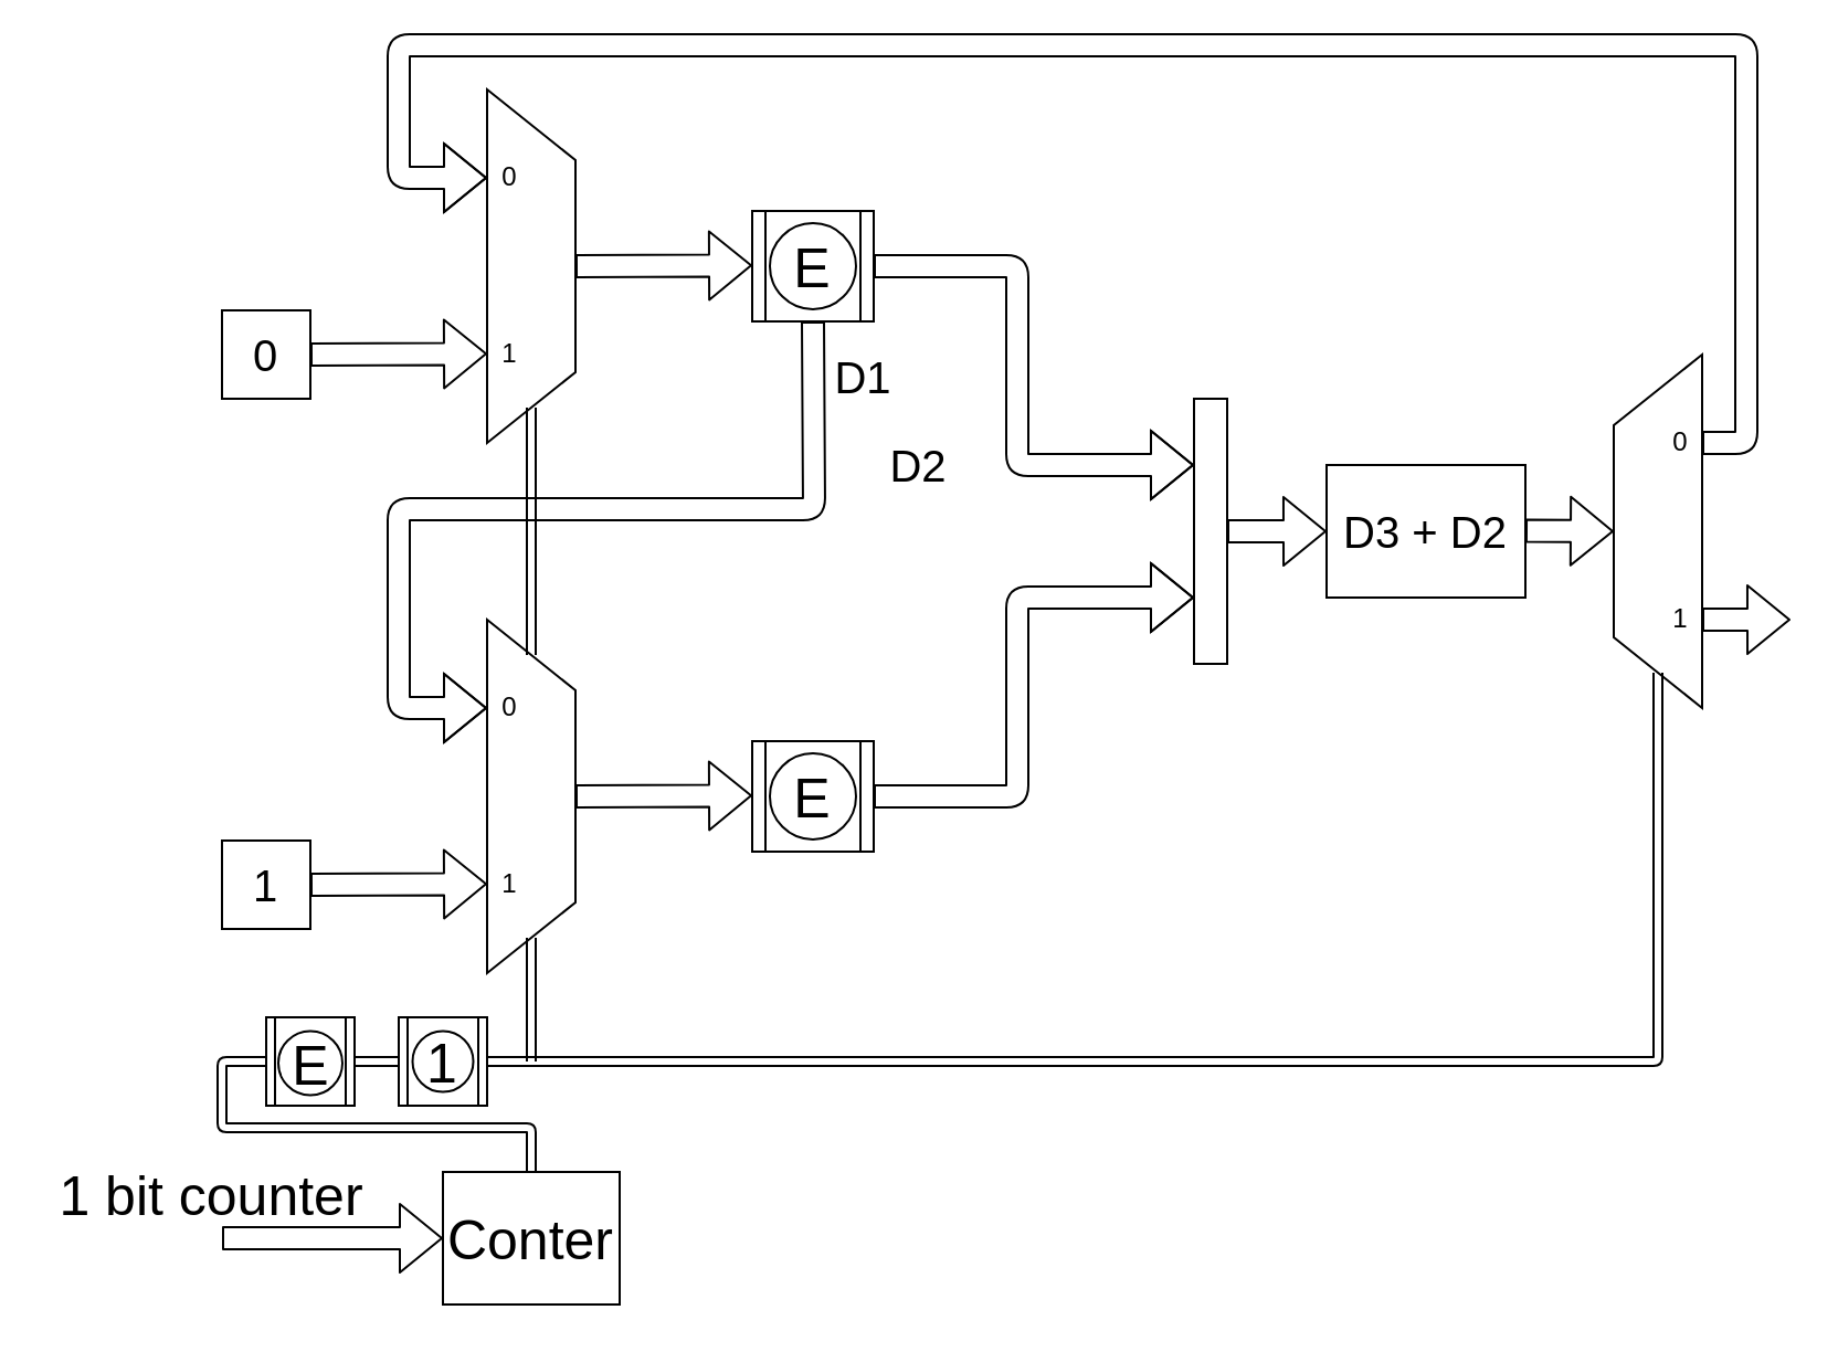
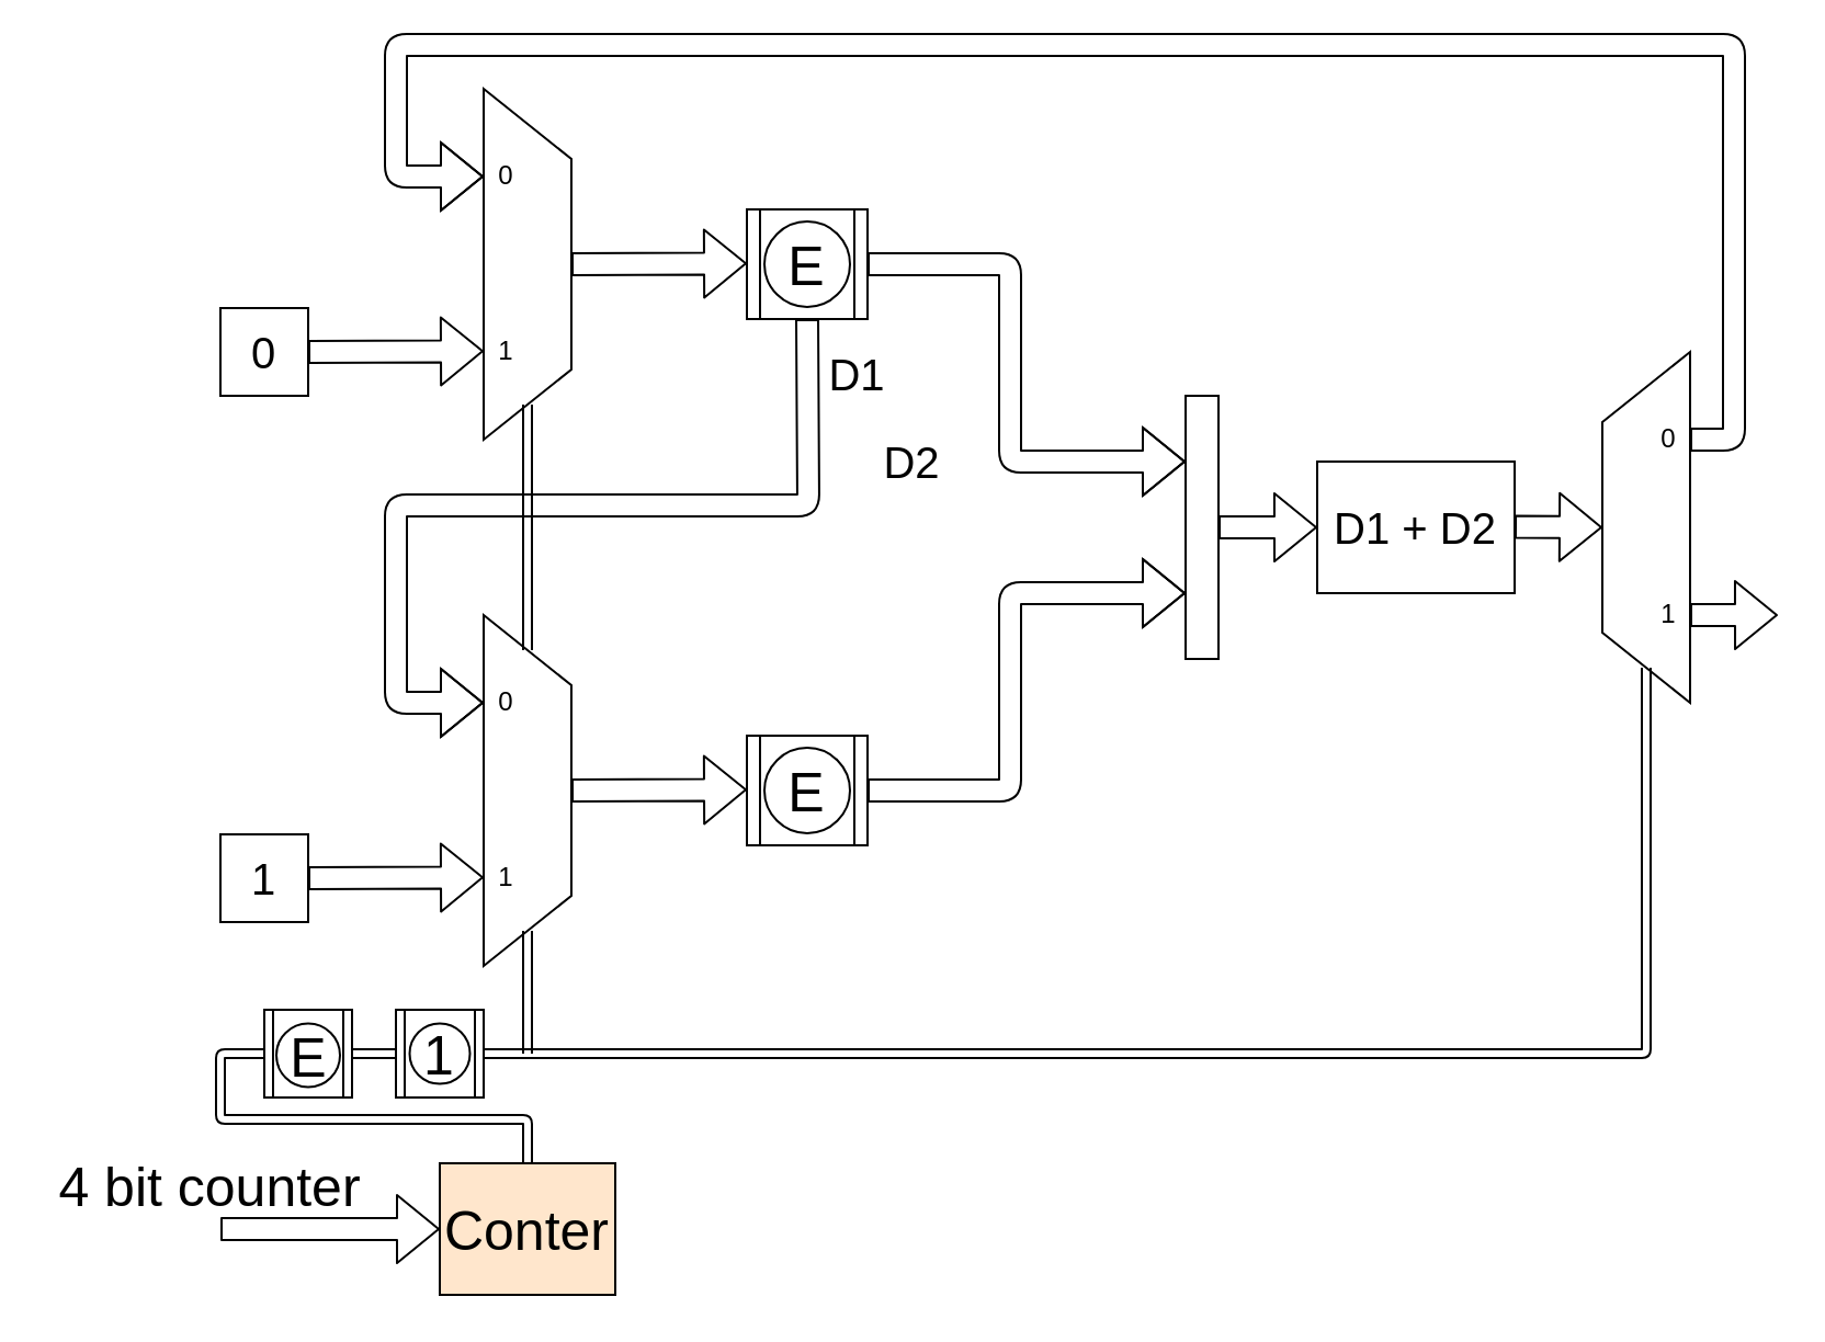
  <mxCell id="0" />
  <mxCell id="1" parent="0" />
  <mxCell id="2" value="" style="shape=trapezoid;perimeter=trapezoidPerimeter;whiteSpace=wrap;html=1;direction=south;" parent="1" vertex="1"><mxGeometry x="220" y="40" width="40" height="160" as="geometry" /></mxCell>
  <mxCell id="3" value="0" style="text;html=1;align=center;verticalAlign=middle;resizable=0;points=[];autosize=1;" parent="1" vertex="1"><mxGeometry x="220" y="70" width="20" height="20" as="geometry" /></mxCell>
  <mxCell id="4" value="1" style="text;html=1;align=center;verticalAlign=middle;resizable=0;points=[];autosize=1;" parent="1" vertex="1"><mxGeometry x="220" y="150" width="20" height="20" as="geometry" /></mxCell>
  <mxCell id="5" value="" style="shape=trapezoid;perimeter=trapezoidPerimeter;whiteSpace=wrap;html=1;direction=south;" parent="1" vertex="1"><mxGeometry x="220" y="280" width="40" height="160" as="geometry" /></mxCell>
  <mxCell id="6" value="0" style="text;html=1;align=center;verticalAlign=middle;resizable=0;points=[];autosize=1;" parent="1" vertex="1"><mxGeometry x="220" y="310" width="20" height="20" as="geometry" /></mxCell>
  <mxCell id="7" value="1" style="text;html=1;align=center;verticalAlign=middle;resizable=0;points=[];autosize=1;" parent="1" vertex="1"><mxGeometry x="220" y="390" width="20" height="20" as="geometry" /></mxCell>
  <mxCell id="8" value="" style="shape=process;whiteSpace=wrap;html=1;backgroundOutline=1;" parent="1" vertex="1"><mxGeometry x="340" y="335" width="55" height="50" as="geometry" /></mxCell>
  <mxCell id="9" value="" style="shape=process;whiteSpace=wrap;html=1;backgroundOutline=1;" parent="1" vertex="1"><mxGeometry x="340" y="95" width="55" height="50" as="geometry" /></mxCell>
  <mxCell id="10" value="" style="shape=flexArrow;endArrow=classic;html=1;exitX=0.5;exitY=0;exitDx=0;exitDy=0;" parent="1" source="2" edge="1"><mxGeometry width="50" height="50" relative="1" as="geometry"><mxPoint x="280" y="119.66" as="sourcePoint" /><mxPoint x="340" y="119.66" as="targetPoint" /></mxGeometry></mxCell>
  <mxCell id="11" value="" style="shape=flexArrow;endArrow=classic;html=1;exitX=0.5;exitY=0;exitDx=0;exitDy=0;" parent="1" edge="1"><mxGeometry width="50" height="50" relative="1" as="geometry"><mxPoint x="260" y="360" as="sourcePoint" /><mxPoint x="340" y="359.66" as="targetPoint" /></mxGeometry></mxCell>
  <mxCell id="12" value="" style="shape=flexArrow;endArrow=classic;html=1;exitX=0.5;exitY=0;exitDx=0;exitDy=0;" parent="1" edge="1"><mxGeometry width="50" height="50" relative="1" as="geometry"><mxPoint x="140" y="400" as="sourcePoint" /><mxPoint x="220" y="399.66" as="targetPoint" /></mxGeometry></mxCell>
  <mxCell id="13" value="" style="shape=flexArrow;endArrow=classic;html=1;exitX=0.5;exitY=0;exitDx=0;exitDy=0;" parent="1" edge="1"><mxGeometry width="50" height="50" relative="1" as="geometry"><mxPoint x="140" y="160" as="sourcePoint" /><mxPoint x="220" y="159.66" as="targetPoint" /></mxGeometry></mxCell>
  <mxCell id="14" value="1" style="whiteSpace=wrap;html=1;aspect=fixed;fontSize=20;" parent="1" vertex="1"><mxGeometry x="100" y="380" width="40" height="40" as="geometry" /></mxCell>
  <mxCell id="15" value="0" style="whiteSpace=wrap;html=1;aspect=fixed;fontSize=20;" parent="1" vertex="1"><mxGeometry x="100" y="140" width="40" height="40" as="geometry" /></mxCell>
  <mxCell id="16" value="" style="rounded=0;whiteSpace=wrap;html=1;fontSize=25;direction=south;" parent="1" vertex="1"><mxGeometry x="540" y="180" width="15" height="120" as="geometry" /></mxCell>
  <mxCell id="17" value="" style="shape=flexArrow;endArrow=classic;html=1;exitX=0.5;exitY=0;exitDx=0;exitDy=0;entryX=0.25;entryY=1;entryDx=0;entryDy=0;" parent="1" target="16" edge="1"><mxGeometry width="50" height="50" relative="1" as="geometry"><mxPoint x="395" y="120.05" as="sourcePoint" /><mxPoint x="475" y="119.71" as="targetPoint" /><Array as="points"><mxPoint x="460" y="120" /><mxPoint x="460" y="210" /></Array></mxGeometry></mxCell>
  <mxCell id="18" value="" style="shape=flexArrow;endArrow=classic;html=1;exitX=0.5;exitY=0;exitDx=0;exitDy=0;entryX=0.75;entryY=1;entryDx=0;entryDy=0;" parent="1" target="16" edge="1"><mxGeometry width="50" height="50" relative="1" as="geometry"><mxPoint x="395" y="360.05" as="sourcePoint" /><mxPoint x="475" y="359.71" as="targetPoint" /><Array as="points"><mxPoint x="460" y="360" /><mxPoint x="460" y="270" /></Array></mxGeometry></mxCell>
  <mxCell id="19" value="" style="shape=flexArrow;endArrow=classic;html=1;exitX=0.5;exitY=0;exitDx=0;exitDy=0;" parent="1" edge="1"><mxGeometry width="50" height="50" relative="1" as="geometry"><mxPoint x="555" y="240.05" as="sourcePoint" /><mxPoint x="600" y="240" as="targetPoint" /></mxGeometry></mxCell>
  <mxCell id="20" value="" style="shape=flexArrow;endArrow=classic;html=1;fontSize=53;exitX=0.5;exitY=1;exitDx=0;exitDy=0;entryX=0.25;entryY=1;entryDx=0;entryDy=0;" parent="1" source="9" target="5" edge="1"><mxGeometry width="50" height="50" relative="1" as="geometry"><mxPoint x="360" y="270" as="sourcePoint" /><mxPoint x="410" y="220" as="targetPoint" /><Array as="points"><mxPoint x="368" y="230" /><mxPoint x="180" y="230" /><mxPoint x="180" y="320" /></Array></mxGeometry></mxCell>
  <mxCell id="21" value="D1" style="text;html=1;align=center;verticalAlign=middle;resizable=0;points=[];autosize=1;fontSize=20;" parent="1" vertex="1"><mxGeometry x="370" y="155" width="40" height="30" as="geometry" /></mxCell>
  <mxCell id="22" value="D2" style="text;html=1;align=center;verticalAlign=middle;resizable=0;points=[];autosize=1;fontSize=20;" parent="1" vertex="1"><mxGeometry x="395" y="195" width="40" height="30" as="geometry" /></mxCell>
- <mxCell id="23" value="D3 + D2" style="rounded=0;whiteSpace=wrap;html=1;fontSize=20;" parent="1" vertex="1"><mxGeometry x="600" y="210" width="90" height="60" as="geometry" /></mxCell>
+ <mxCell id="23" value="D1 + D2" style="rounded=0;whiteSpace=wrap;html=1;fontSize=20;" parent="1" vertex="1"><mxGeometry x="600" y="210" width="90" height="60" as="geometry" /></mxCell>
  <mxCell id="24" value="" style="shape=trapezoid;perimeter=trapezoidPerimeter;whiteSpace=wrap;html=1;direction=north;" parent="1" vertex="1"><mxGeometry x="730" y="160" width="40" height="160" as="geometry" /></mxCell>
  <mxCell id="25" value="" style="shape=flexArrow;endArrow=classic;html=1;exitX=0.5;exitY=0;exitDx=0;exitDy=0;entryX=0.5;entryY=0;entryDx=0;entryDy=0;" parent="1" target="24" edge="1"><mxGeometry width="50" height="50" relative="1" as="geometry"><mxPoint x="690" y="239.76" as="sourcePoint" /><mxPoint x="735" y="239.71" as="targetPoint" /></mxGeometry></mxCell>
  <mxCell id="26" value="" style="shape=flexArrow;endArrow=classic;html=1;fontSize=20;exitX=0.75;exitY=1;exitDx=0;exitDy=0;entryX=0.25;entryY=1;entryDx=0;entryDy=0;" parent="1" source="24" target="2" edge="1"><mxGeometry width="50" height="50" relative="1" as="geometry"><mxPoint x="790" y="180" as="sourcePoint" /><mxPoint x="170" y="20" as="targetPoint" /><Array as="points"><mxPoint x="790" y="200" /><mxPoint x="790" y="20" /><mxPoint x="180" y="20" /><mxPoint x="180" y="80" /></Array></mxGeometry></mxCell>
  <mxCell id="27" value="" style="shape=link;html=1;fontSize=20;exitX=0;exitY=0.5;exitDx=0;exitDy=0;entryX=1;entryY=0.5;entryDx=0;entryDy=0;" parent="1" source="5" target="2" edge="1"><mxGeometry width="50" height="50" relative="1" as="geometry"><mxPoint x="270" y="210" as="sourcePoint" /><mxPoint x="320" y="160" as="targetPoint" /></mxGeometry></mxCell>
  <mxCell id="28" value="" style="shape=link;html=1;fontSize=20;entryX=0;entryY=0.5;entryDx=0;entryDy=0;" parent="1" target="24" edge="1"><mxGeometry width="50" height="50" relative="1" as="geometry"><mxPoint x="220" y="480" as="sourcePoint" /><mxPoint x="780" y="350" as="targetPoint" /><Array as="points"><mxPoint x="750" y="480" /></Array></mxGeometry></mxCell>
  <mxCell id="29" value="" style="shape=link;html=1;fontSize=20;entryX=1;entryY=0.5;entryDx=0;entryDy=0;" parent="1" target="5" edge="1"><mxGeometry width="50" height="50" relative="1" as="geometry"><mxPoint x="240" y="480" as="sourcePoint" /><mxPoint x="330" y="420" as="targetPoint" /></mxGeometry></mxCell>
  <mxCell id="30" value="1" style="text;html=1;align=center;verticalAlign=middle;resizable=0;points=[];autosize=1;" parent="1" vertex="1"><mxGeometry x="750" y="270" width="20" height="20" as="geometry" /></mxCell>
  <mxCell id="31" value="0" style="text;html=1;align=center;verticalAlign=middle;resizable=0;points=[];autosize=1;" parent="1" vertex="1"><mxGeometry x="750" y="190" width="20" height="20" as="geometry" /></mxCell>
  <mxCell id="32" value="" style="shape=flexArrow;endArrow=classic;html=1;exitX=0.5;exitY=0;exitDx=0;exitDy=0;" parent="1" edge="1"><mxGeometry width="50" height="50" relative="1" as="geometry"><mxPoint x="770" y="280.05" as="sourcePoint" /><mxPoint x="810" y="280" as="targetPoint" /></mxGeometry></mxCell>
  <mxCell id="33" value="" style="shape=process;whiteSpace=wrap;html=1;backgroundOutline=1;" parent="1" vertex="1"><mxGeometry x="180" y="460" width="40" height="40" as="geometry" /></mxCell>
  <mxCell id="34" value="1" style="ellipse;whiteSpace=wrap;html=1;aspect=fixed;fontSize=25;" parent="1" vertex="1"><mxGeometry x="186.25" y="466.25" width="27.5" height="27.5" as="geometry" /></mxCell>
  <mxCell id="35" value="" style="shape=link;html=1;fontSize=25;entryX=0;entryY=0.5;entryDx=0;entryDy=0;" parent="1" target="33" edge="1"><mxGeometry width="50" height="50" relative="1" as="geometry"><mxPoint x="160" y="480" as="sourcePoint" /><mxPoint x="120" y="450" as="targetPoint" /></mxGeometry></mxCell>
  <mxCell id="36" value="" style="shape=process;whiteSpace=wrap;html=1;backgroundOutline=1;" vertex="1" parent="1"><mxGeometry x="120" y="460" width="40" height="40" as="geometry" /></mxCell>
  <mxCell id="37" value="" style="shape=link;html=1;fontSize=25;exitX=0;exitY=0.5;exitDx=0;exitDy=0;entryX=0.5;entryY=0;entryDx=0;entryDy=0;" edge="1" parent="1" source="36" target="38"><mxGeometry width="50" height="50" relative="1" as="geometry"><mxPoint x="80" y="480" as="sourcePoint" /><mxPoint x="260" y="520" as="targetPoint" /><Array as="points"><mxPoint x="100" y="480" /><mxPoint x="100" y="510" /><mxPoint x="240" y="510" /></Array></mxGeometry></mxCell>
- <mxCell id="38" value="Conter" style="rounded=0;whiteSpace=wrap;html=1;fontSize=25;" vertex="1" parent="1"><mxGeometry x="200" y="530" width="80" height="60" as="geometry" /></mxCell>
+ <mxCell id="38" value="Conter" style="rounded=0;whiteSpace=wrap;html=1;fontSize=25;fillColor=#ffe6cc;" vertex="1" parent="1"><mxGeometry x="200" y="530" width="80" height="60" as="geometry" /></mxCell>
  <mxCell id="39" value="" style="shape=flexArrow;endArrow=classic;html=1;fontSize=25;" edge="1" parent="1"><mxGeometry width="50" height="50" relative="1" as="geometry"><mxPoint x="100" y="560" as="sourcePoint" /><mxPoint x="200" y="560" as="targetPoint" /></mxGeometry></mxCell>
- <mxCell id="40" value="1 bit counter" style="text;html=1;align=center;verticalAlign=middle;resizable=0;points=[];autosize=1;fontSize=25;" vertex="1" parent="1"><mxGeometry y="520" width="150" height="40" as="geometry" x="20" /></mxCell>
+ <mxCell id="40" value="4 bit counter" style="text;html=1;align=center;verticalAlign=middle;resizable=0;points=[];autosize=1;fontSize=25;" vertex="1" parent="1"><mxGeometry y="520" width="150" height="40" as="geometry" x="20" /></mxCell>
  <mxCell id="41" value="E" style="ellipse;whiteSpace=wrap;html=1;aspect=fixed;fontSize=25;" vertex="1" parent="1"><mxGeometry x="125.5" y="466.25" width="29" height="29" as="geometry" /></mxCell>
  <mxCell id="42" value="E" style="ellipse;whiteSpace=wrap;html=1;aspect=fixed;fontSize=25;" vertex="1" parent="1"><mxGeometry x="348" y="340.5" width="39" height="39" as="geometry" /></mxCell>
  <mxCell id="43" value="E" style="ellipse;whiteSpace=wrap;html=1;aspect=fixed;fontSize=25;" vertex="1" parent="1"><mxGeometry x="348" y="100.5" width="39" height="39" as="geometry" /></mxCell>
